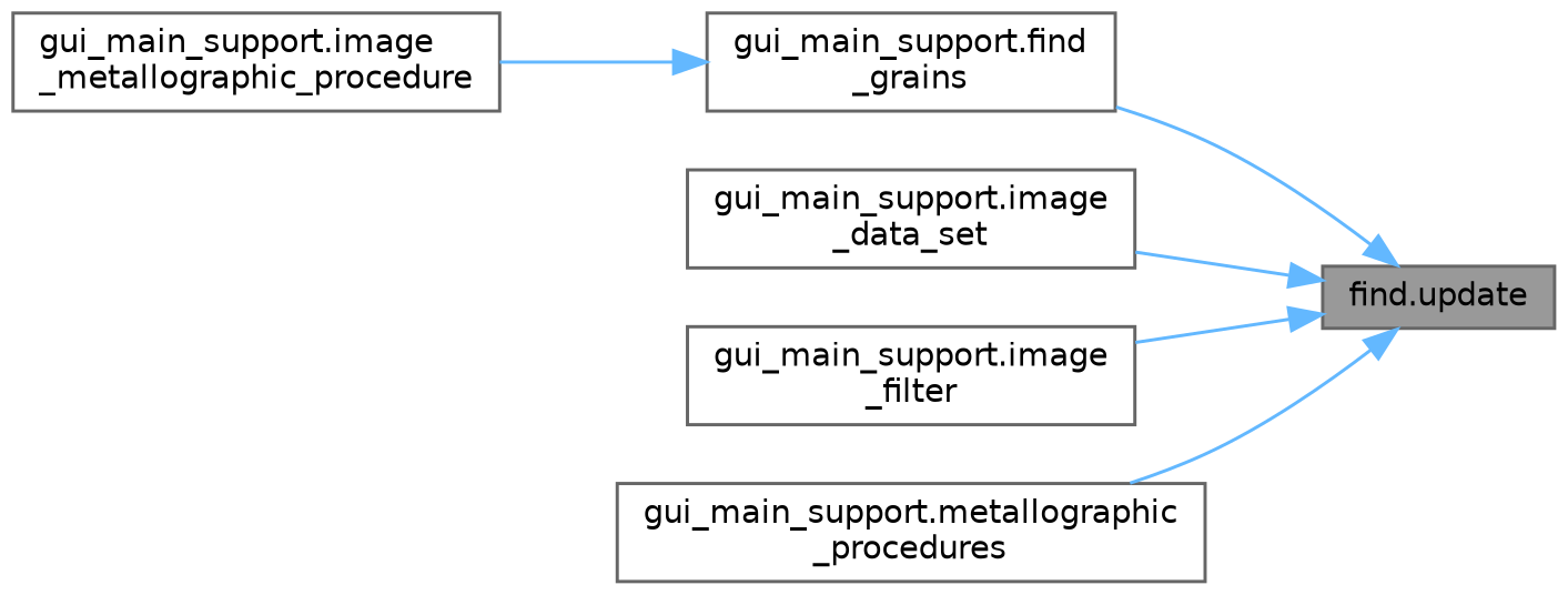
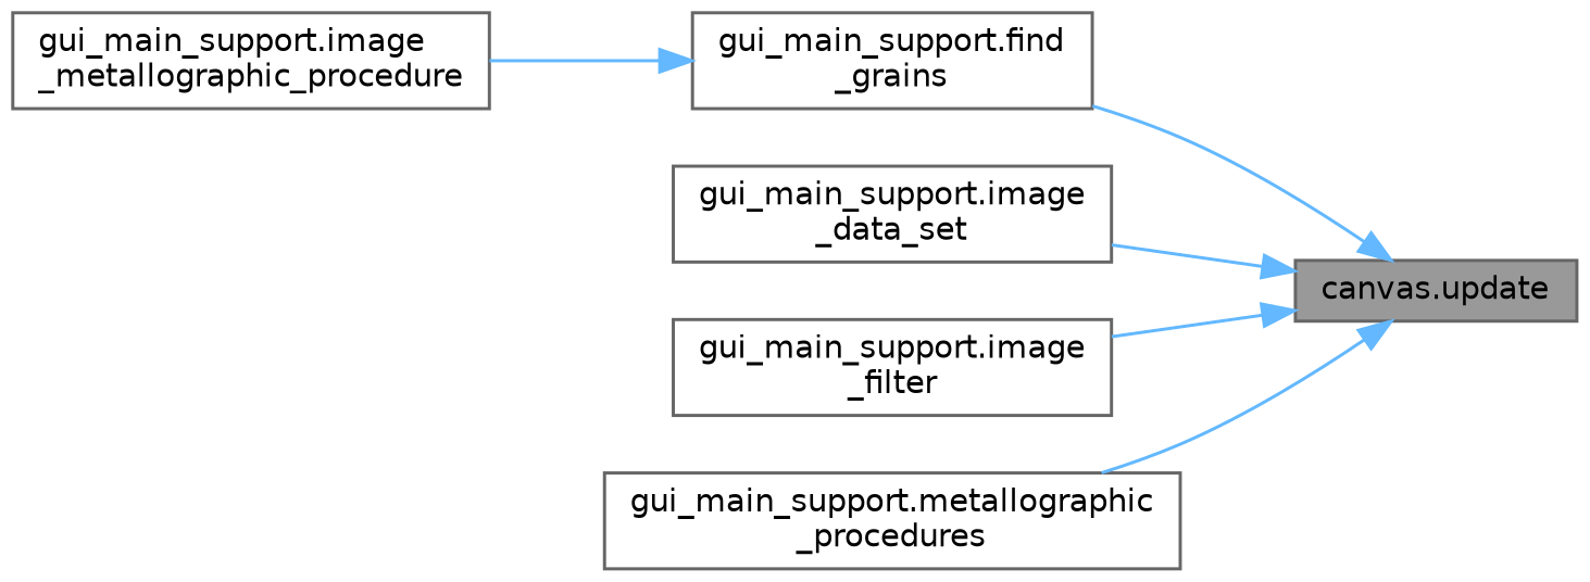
  digraph {
    rankdir=RL
    node [color=grey40 fillcolor=white fontname=Helvetica fontsize=10 shape=box style=filled]
    edge [color=steelblue1 dir=back fontname=Helvetica fontsize=10 labelfontname=Helvetica labelfontsize=10 style=solid]
-   n1 [color=gray40 fillcolor=grey60 fontcolor=black height=0.2 label="find.update" width=0.4]
+   n1 [color=gray40 fillcolor=grey60 fontcolor=black height=0.2 label="canvas.update" width=0.4]
    n2 [height=0.2 label="gui_main_support.find\l_grains" width=0.4]
    n3 [height=0.2 label="gui_main_support.image\l_data_set" width=0.4]
    n4 [height=0.2 label="gui_main_support.image\l_filter" width=0.4]
    n5 [height=0.2 label="gui_main_support.metallographic\l_procedures" width=0.4]
    n6 [height=0.2 label="gui_main_support.image\l_metallographic_procedure" width=0.4]
    n1 -> n2
    n1 -> n3
    n1 -> n4
    n1 -> n5
    n2 -> n6
  }
